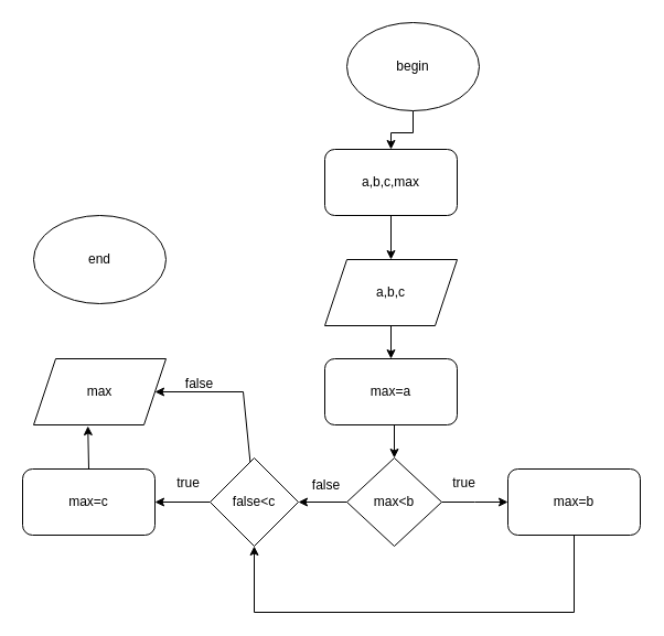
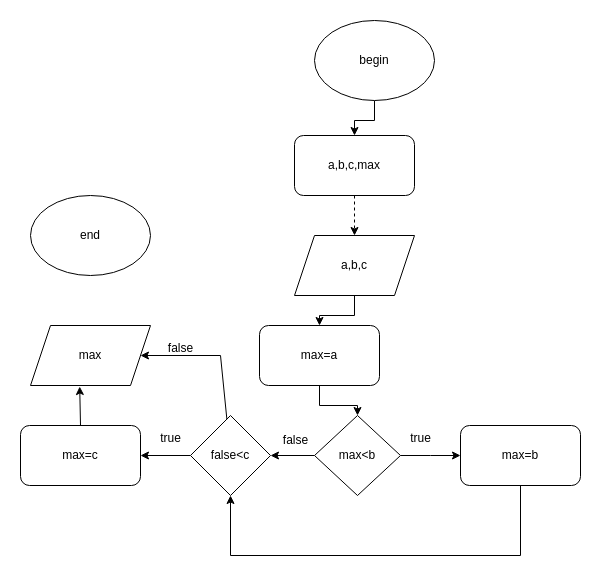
  <mxCell id="0" />
  <mxCell id="1" parent="0" />
  <mxCell id="2" style="edgeStyle=orthogonalEdgeStyle;rounded=0;orthogonalLoop=1;jettySize=auto;html=1;exitX=0.5;exitY=1;exitDx=0;exitDy=0;entryX=0.5;entryY=0;entryDx=0;entryDy=0;" edge="1" parent="1" source="3" target="5"><mxGeometry relative="1" as="geometry" /></mxCell>
  <mxCell id="3" value="begin" style="ellipse;whiteSpace=wrap;html=1;" vertex="1" parent="1"><mxGeometry x="314" y="20" width="120" height="80" as="geometry" /></mxCell>
- <mxCell id="4" style="edgeStyle=orthogonalEdgeStyle;rounded=0;orthogonalLoop=1;jettySize=auto;html=1;exitX=0.5;exitY=1;exitDx=0;exitDy=0;entryX=0.5;entryY=0;entryDx=0;entryDy=0;" edge="1" parent="1" source="5" target="7"><mxGeometry relative="1" as="geometry" /></mxCell>
+ <mxCell id="4" style="edgeStyle=orthogonalEdgeStyle;rounded=0;orthogonalLoop=1;jettySize=auto;html=1;exitX=0.5;exitY=1;exitDx=0;exitDy=0;entryX=0.5;entryY=0;entryDx=0;entryDy=0;dashed=1;" edge="1" parent="1" source="5" target="7"><mxGeometry relative="1" as="geometry" /></mxCell>
  <mxCell id="5" value="a,b,c,max" style="rounded=1;whiteSpace=wrap;html=1;" vertex="1" parent="1"><mxGeometry x="294" y="135" width="120" height="60" as="geometry" /></mxCell>
  <mxCell id="6" style="edgeStyle=orthogonalEdgeStyle;rounded=0;orthogonalLoop=1;jettySize=auto;html=1;exitX=0.5;exitY=1;exitDx=0;exitDy=0;entryX=0.5;entryY=0;entryDx=0;entryDy=0;" edge="1" parent="1" source="7" target="9"><mxGeometry relative="1" as="geometry" /></mxCell>
  <mxCell id="7" value="a,b,c" style="shape=parallelogram;perimeter=parallelogramPerimeter;whiteSpace=wrap;html=1;fixedSize=1;" vertex="1" parent="1"><mxGeometry x="294" y="235" width="120" height="60" as="geometry" /></mxCell>
  <mxCell id="8" style="edgeStyle=orthogonalEdgeStyle;rounded=0;orthogonalLoop=1;jettySize=auto;html=1;exitX=0.5;exitY=1;exitDx=0;exitDy=0;entryX=0.5;entryY=0;entryDx=0;entryDy=0;" edge="1" parent="1" source="9" target="12"><mxGeometry relative="1" as="geometry" /></mxCell>
- <mxCell id="9" value="max=a" style="rounded=1;whiteSpace=wrap;html=1;" vertex="1" parent="1"><mxGeometry x="294" y="325" width="120" height="60" as="geometry" /></mxCell>
+ <mxCell id="9" value="max=a" style="rounded=1;whiteSpace=wrap;html=1;" vertex="1" parent="1"><mxGeometry x="259" y="325" width="120" height="60" as="geometry" /></mxCell>
  <mxCell id="10" style="edgeStyle=orthogonalEdgeStyle;rounded=0;orthogonalLoop=1;jettySize=auto;html=1;exitX=1;exitY=0.5;exitDx=0;exitDy=0;" edge="1" parent="1" source="12"><mxGeometry relative="1" as="geometry"><mxPoint x="460" y="455" as="targetPoint" /></mxGeometry></mxCell>
  <mxCell id="11" style="edgeStyle=orthogonalEdgeStyle;rounded=0;orthogonalLoop=1;jettySize=auto;html=1;exitX=0;exitY=0.5;exitDx=0;exitDy=0;entryX=1;entryY=0.5;entryDx=0;entryDy=0;" edge="1" parent="1" source="12" target="17"><mxGeometry relative="1" as="geometry" /></mxCell>
  <mxCell id="12" value="max&amp;lt;b" style="rhombus;whiteSpace=wrap;html=1;" vertex="1" parent="1"><mxGeometry x="314" y="415" width="86" height="80" as="geometry" /></mxCell>
  <mxCell id="13" style="edgeStyle=orthogonalEdgeStyle;rounded=0;orthogonalLoop=1;jettySize=auto;html=1;exitX=0.5;exitY=1;exitDx=0;exitDy=0;" edge="1" parent="1" source="14" target="17"><mxGeometry relative="1" as="geometry"><mxPoint x="210" y="555" as="targetPoint" /><Array as="points"><mxPoint x="520" y="555" /><mxPoint x="230" y="555" /></Array></mxGeometry></mxCell>
  <mxCell id="14" value="max=b" style="rounded=1;whiteSpace=wrap;html=1;" vertex="1" parent="1"><mxGeometry x="460" y="425" width="120" height="60" as="geometry" /></mxCell>
  <mxCell id="15" value="true" style="text;html=1;align=center;verticalAlign=middle;resizable=0;points=[];autosize=1;strokeColor=none;fillColor=none;" vertex="1" parent="1"><mxGeometry x="400" y="423" width="40" height="30" as="geometry" /></mxCell>
  <mxCell id="16" style="edgeStyle=orthogonalEdgeStyle;rounded=0;orthogonalLoop=1;jettySize=auto;html=1;exitX=0;exitY=0.5;exitDx=0;exitDy=0;entryX=1;entryY=0.5;entryDx=0;entryDy=0;" edge="1" parent="1" source="17" target="19"><mxGeometry relative="1" as="geometry" /></mxCell>
  <mxCell id="17" value="false&amp;lt;c" style="rhombus;whiteSpace=wrap;html=1;" vertex="1" parent="1"><mxGeometry x="190" y="415" width="80" height="80" as="geometry" /></mxCell>
  <mxCell id="18" value="false" style="text;html=1;align=center;verticalAlign=middle;resizable=0;points=[];autosize=1;strokeColor=none;fillColor=none;" vertex="1" parent="1"><mxGeometry x="270" y="425" width="50" height="30" as="geometry" /></mxCell>
  <mxCell id="19" value="max=c" style="rounded=1;whiteSpace=wrap;html=1;" vertex="1" parent="1"><mxGeometry x="20" y="425" width="120" height="60" as="geometry" /></mxCell>
  <mxCell id="20" value="max" style="shape=parallelogram;perimeter=parallelogramPerimeter;whiteSpace=wrap;html=1;fixedSize=1;" vertex="1" parent="1"><mxGeometry x="30" y="325" width="120" height="60" as="geometry" /></mxCell>
  <mxCell id="21" value="end" style="ellipse;whiteSpace=wrap;html=1;" vertex="1" parent="1"><mxGeometry x="30" y="195" width="120" height="80" as="geometry" /></mxCell>
  <mxCell id="22" style="edgeStyle=orthogonalEdgeStyle;rounded=0;orthogonalLoop=1;jettySize=auto;html=1;exitX=0.5;exitY=0;exitDx=0;exitDy=0;entryX=0.41;entryY=1.017;entryDx=0;entryDy=0;entryPerimeter=0;" edge="1" parent="1" source="19" target="20"><mxGeometry relative="1" as="geometry" /></mxCell>
  <mxCell id="23" value="" style="endArrow=classic;html=1;rounded=0;" edge="1" parent="1"><mxGeometry width="50" height="50" relative="1" as="geometry"><mxPoint x="220" y="355" as="sourcePoint" /><mxPoint x="140" y="355" as="targetPoint" /></mxGeometry></mxCell>
  <mxCell id="24" value="" style="endArrow=none;html=1;rounded=0;" edge="1" parent="1" source="17"><mxGeometry width="50" height="50" relative="1" as="geometry"><mxPoint x="170" y="405" as="sourcePoint" /><mxPoint x="220" y="355" as="targetPoint" /></mxGeometry></mxCell>
  <mxCell id="25" value="false" style="text;html=1;align=center;verticalAlign=middle;resizable=0;points=[];autosize=1;strokeColor=none;fillColor=none;" vertex="1" parent="1"><mxGeometry x="155" y="333" width="50" height="30" as="geometry" /></mxCell>
  <mxCell id="26" value="true" style="text;html=1;align=center;verticalAlign=middle;resizable=0;points=[];autosize=1;strokeColor=none;fillColor=none;" vertex="1" parent="1"><mxGeometry x="150" y="423" width="40" height="30" as="geometry" /></mxCell>
